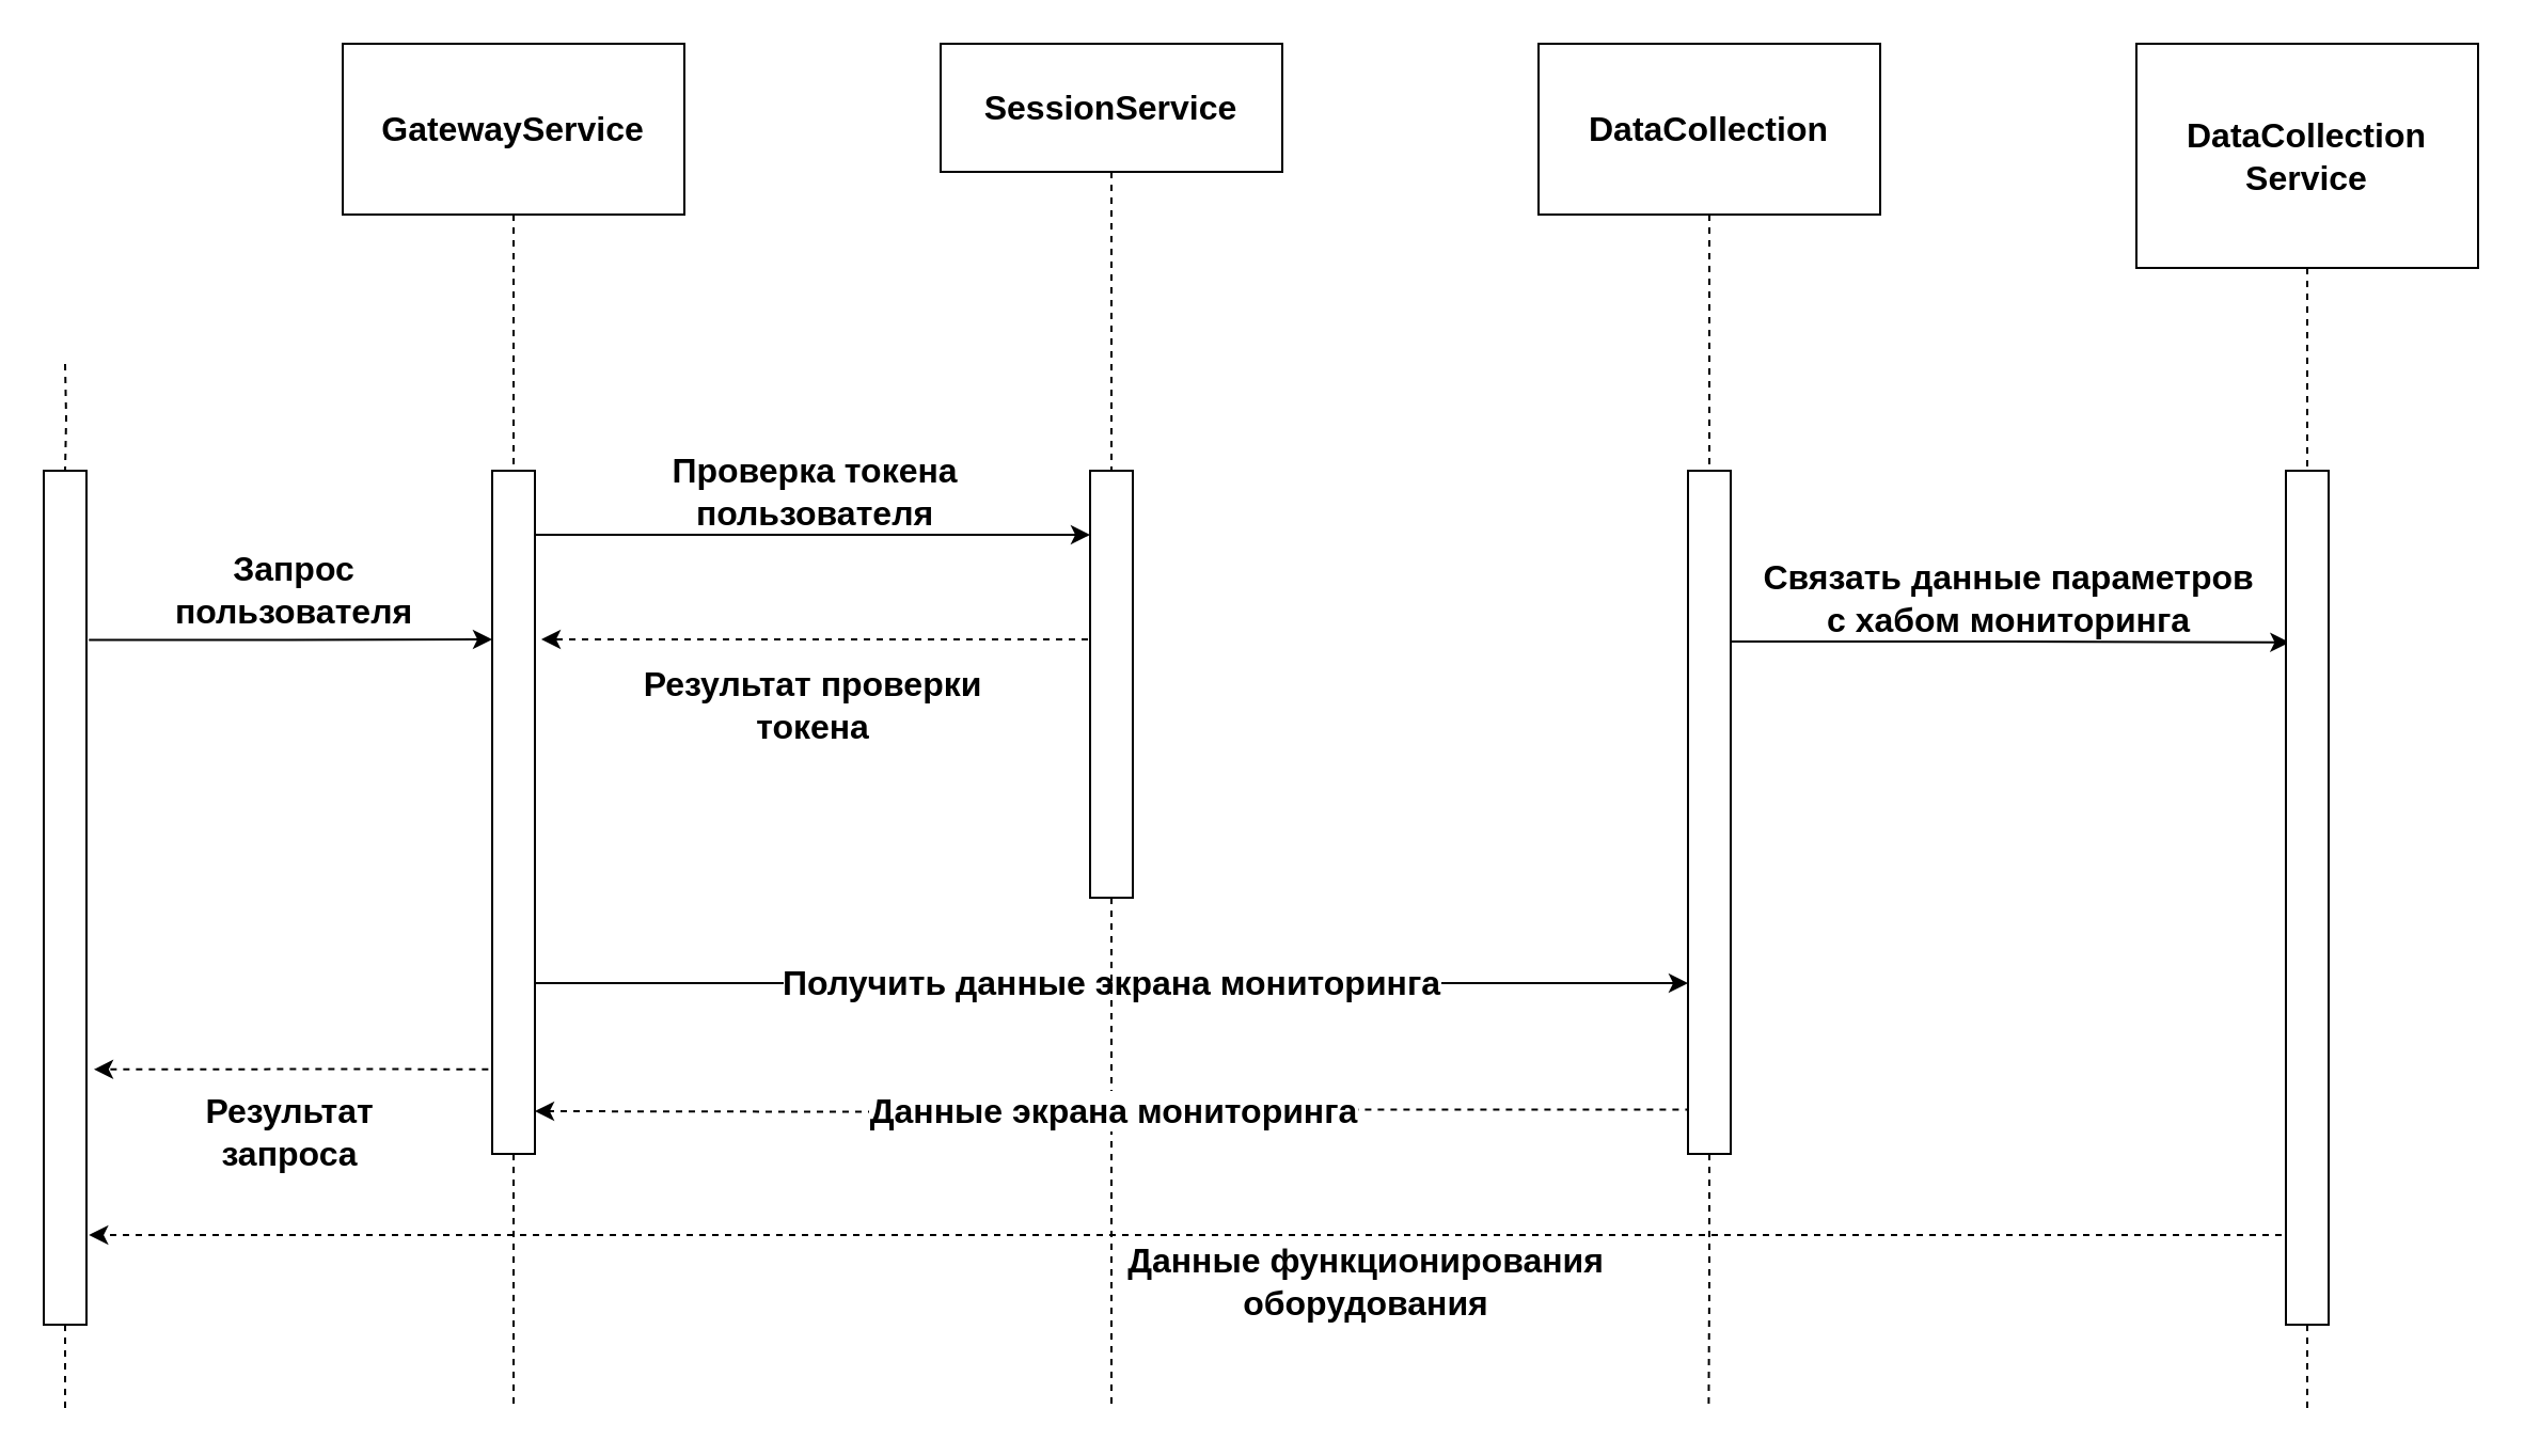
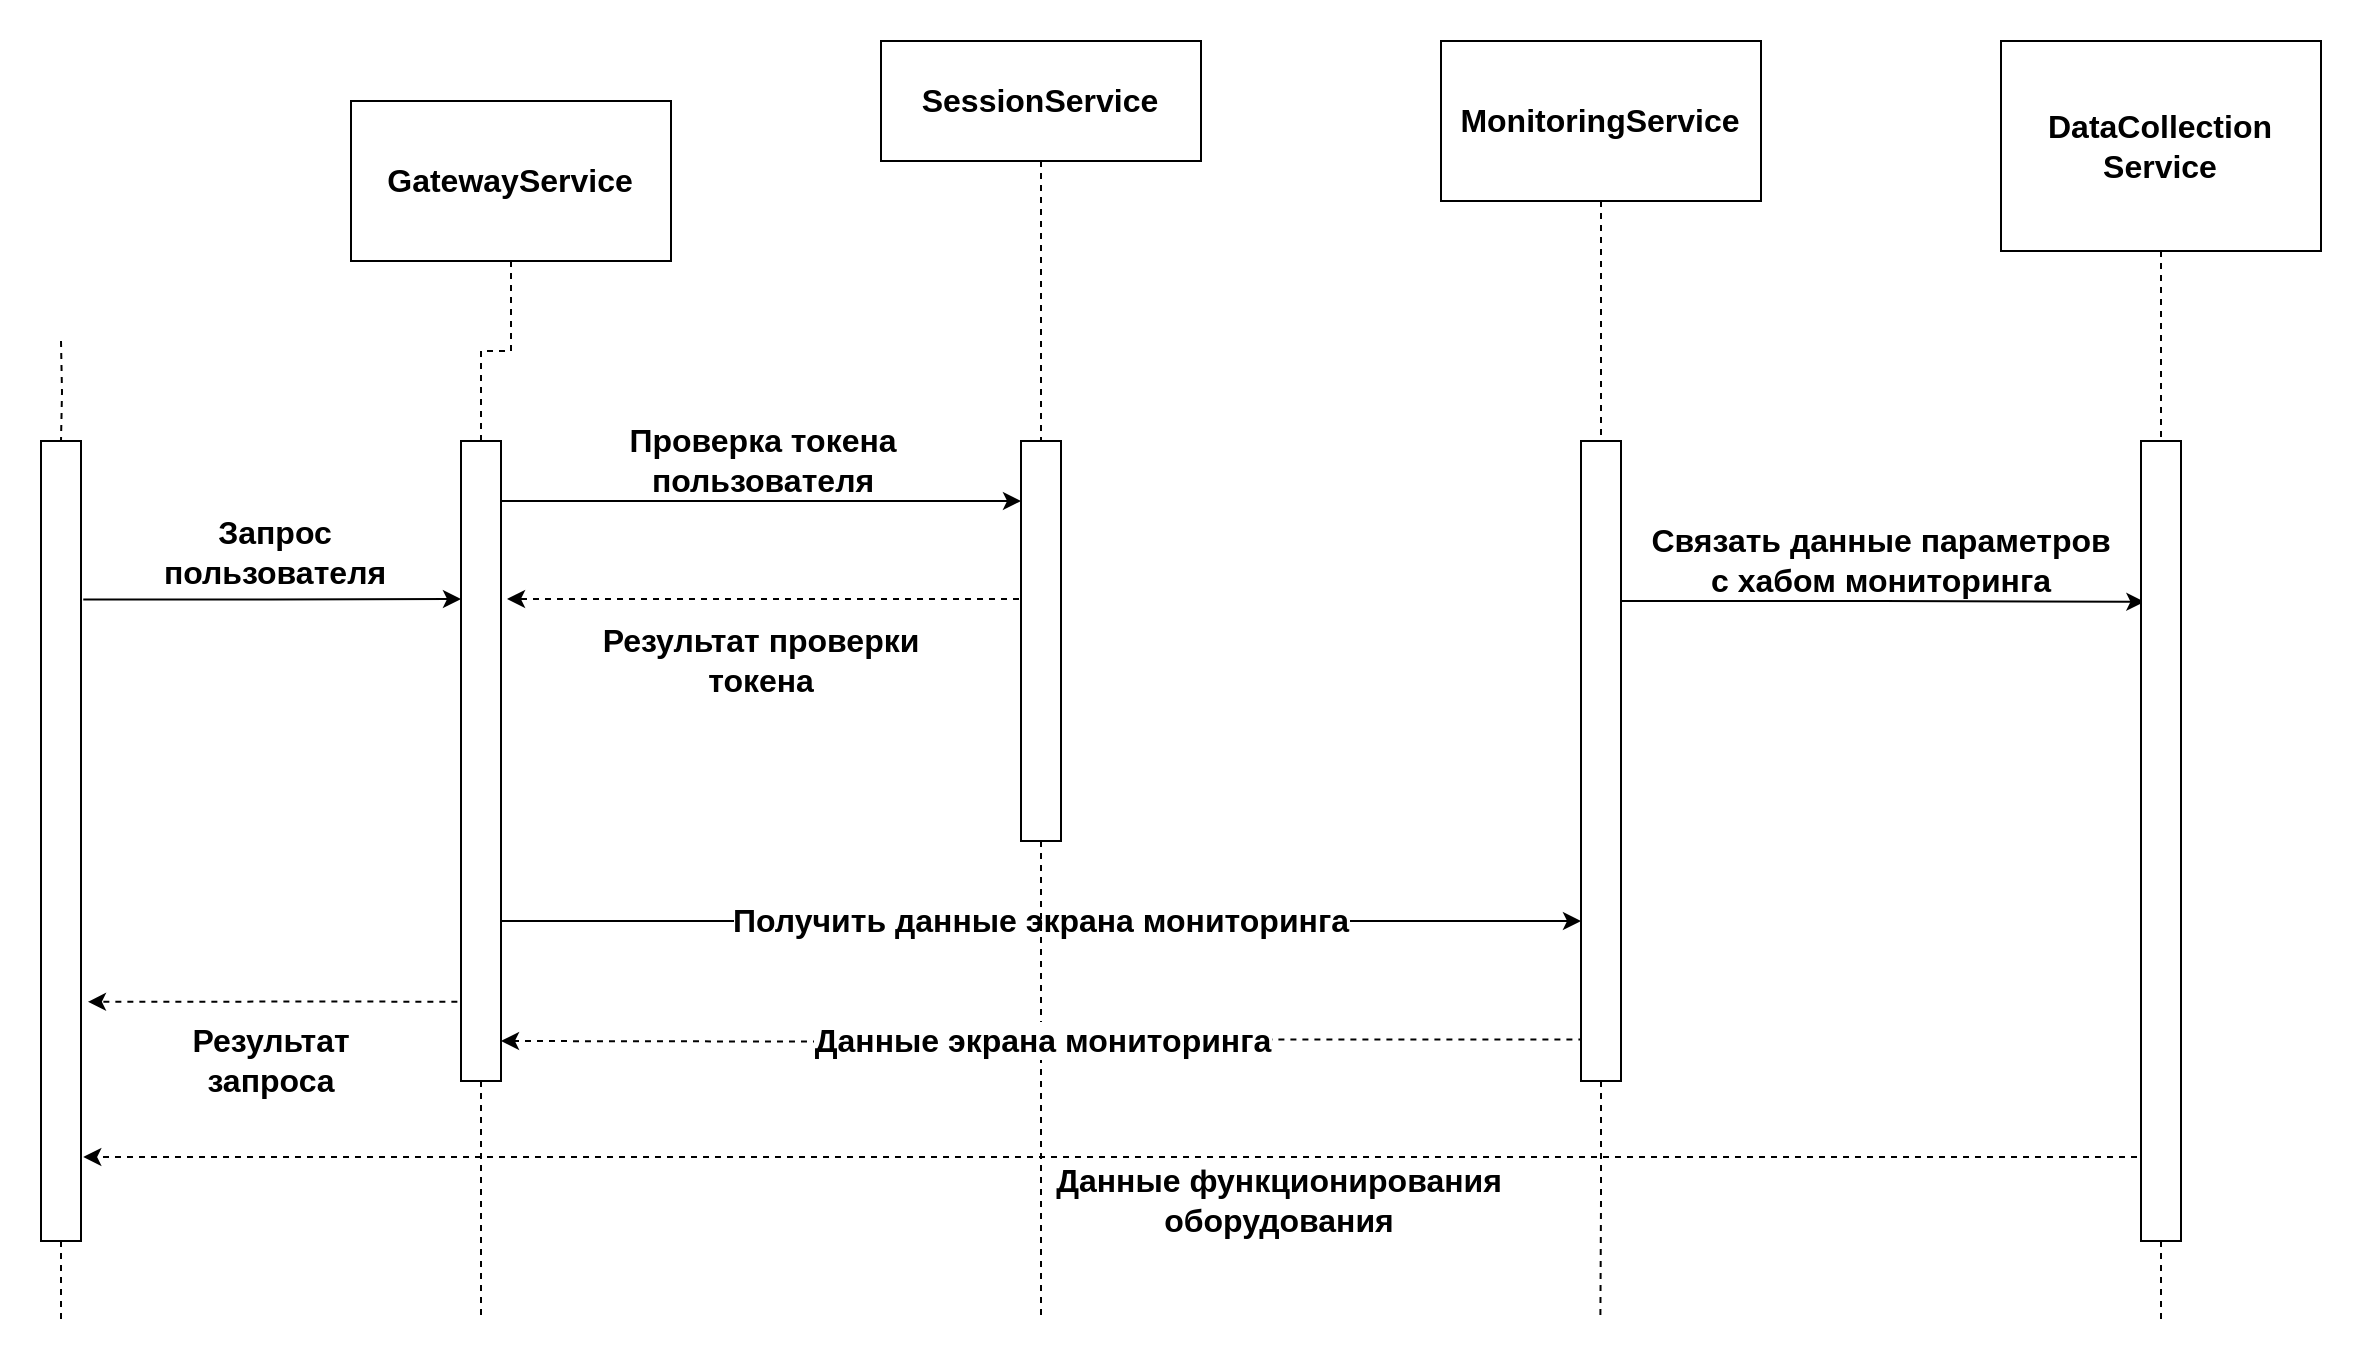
  <mxCell id="0" />
  <mxCell id="1" parent="0" />
  <mxCell id="2" style="edgeStyle=orthogonalEdgeStyle;rounded=0;orthogonalLoop=1;jettySize=auto;html=1;endArrow=none;endFill=0;dashed=1;fontSize=16;fontStyle=1" parent="1" target="5" edge="1"><mxGeometry relative="1" as="geometry"><mxPoint x="30" y="170" as="sourcePoint" /></mxGeometry></mxCell>
  <mxCell id="3" style="edgeStyle=orthogonalEdgeStyle;rounded=0;orthogonalLoop=1;jettySize=auto;html=1;exitX=0.5;exitY=1;exitDx=0;exitDy=0;dashed=1;endArrow=none;endFill=0;fontSize=16;fontStyle=1" parent="1" source="5" edge="1"><mxGeometry relative="1" as="geometry"><mxPoint x="30" y="660" as="targetPoint" /></mxGeometry></mxCell>
  <mxCell id="4" value="Запрос&lt;br&gt;пользователя" style="edgeStyle=orthogonalEdgeStyle;rounded=0;orthogonalLoop=1;jettySize=auto;html=1;exitX=1.056;exitY=0.198;exitDx=0;exitDy=0;endArrow=classic;endFill=1;fontSize=16;fontStyle=1;exitPerimeter=0;" parent="1" source="5" edge="1"><mxGeometry x="0.019" y="-22" relative="1" as="geometry"><mxPoint x="230" y="299" as="targetPoint" /><mxPoint y="-45" as="offset" /></mxGeometry></mxCell>
  <mxCell id="5" value="" style="rounded=0;whiteSpace=wrap;html=1;fontSize=16;fontStyle=1" parent="1" vertex="1"><mxGeometry x="20" y="220" width="20" height="400" as="geometry" /></mxCell>
  <mxCell id="6" style="edgeStyle=orthogonalEdgeStyle;rounded=0;orthogonalLoop=1;jettySize=auto;html=1;exitX=0.5;exitY=1;exitDx=0;exitDy=0;dashed=1;endArrow=none;endFill=0;fontSize=16;fontStyle=1" parent="1" source="7" target="18" edge="1"><mxGeometry relative="1" as="geometry" /></mxCell>
- <mxCell id="7" value="GatewayService" style="rounded=0;whiteSpace=wrap;html=1;fontSize=16;fontStyle=1" parent="1" vertex="1"><mxGeometry x="160" y="20" width="160" height="80" as="geometry" /></mxCell>
+ <mxCell id="7" value="GatewayService" style="rounded=0;whiteSpace=wrap;html=1;fontSize=16;fontStyle=1" parent="1" vertex="1"><mxGeometry x="175" y="50" width="160" height="80" as="geometry" /></mxCell>
  <mxCell id="8" style="edgeStyle=orthogonalEdgeStyle;rounded=0;orthogonalLoop=1;jettySize=auto;html=1;exitX=0.5;exitY=1;exitDx=0;exitDy=0;dashed=1;endArrow=none;endFill=0;fontSize=16;fontStyle=1" parent="1" source="9" target="21" edge="1"><mxGeometry relative="1" as="geometry" /></mxCell>
  <mxCell id="9" value="SessionService" style="rounded=0;whiteSpace=wrap;html=1;fontSize=16;fontStyle=1" parent="1" vertex="1"><mxGeometry x="440" y="20" width="160" height="60" as="geometry" /></mxCell>
  <mxCell id="10" style="edgeStyle=orthogonalEdgeStyle;rounded=0;orthogonalLoop=1;jettySize=auto;html=1;exitX=0.5;exitY=1;exitDx=0;exitDy=0;dashed=1;endArrow=none;endFill=0;fontSize=16;fontStyle=1" parent="1" source="11" target="25" edge="1"><mxGeometry relative="1" as="geometry" /></mxCell>
- <mxCell id="11" value="DataCollection" style="rounded=0;whiteSpace=wrap;html=1;fontSize=16;fontStyle=1" parent="1" vertex="1"><mxGeometry x="720" y="20" width="160" height="80" as="geometry" /></mxCell>
+ <mxCell id="11" value="MonitoringService" style="rounded=0;whiteSpace=wrap;html=1;fontSize=16;fontStyle=1" parent="1" vertex="1"><mxGeometry x="720" y="20" width="160" height="80" as="geometry" /></mxCell>
  <mxCell id="12" style="edgeStyle=orthogonalEdgeStyle;rounded=0;orthogonalLoop=1;jettySize=auto;html=1;exitX=0.5;exitY=1;exitDx=0;exitDy=0;dashed=1;endArrow=none;endFill=0;fontSize=16;fontStyle=1" parent="1" source="13" target="28" edge="1"><mxGeometry relative="1" as="geometry" /></mxCell>
  <mxCell id="13" value="DataCollection&lt;br&gt;Service" style="rounded=0;whiteSpace=wrap;html=1;fontSize=16;fontStyle=1" parent="1" vertex="1"><mxGeometry x="1000" y="20" width="160" height="105" as="geometry" /></mxCell>
  <mxCell id="14" value="Проверка токена&lt;br&gt;пользователя" style="edgeStyle=orthogonalEdgeStyle;rounded=0;orthogonalLoop=1;jettySize=auto;html=1;endArrow=classic;endFill=1;fontSize=16;fontStyle=1;" parent="1" edge="1"><mxGeometry y="20" relative="1" as="geometry"><mxPoint x="250" y="250" as="sourcePoint" /><mxPoint x="510" y="250" as="targetPoint" /><mxPoint x="1" as="offset" /></mxGeometry></mxCell>
  <mxCell id="15" value="Получить данные экрана мониторинга" style="edgeStyle=orthogonalEdgeStyle;rounded=0;orthogonalLoop=1;jettySize=auto;html=1;entryX=0;entryY=0.75;entryDx=0;entryDy=0;endArrow=classic;endFill=1;fontSize=16;fontStyle=1;exitX=1;exitY=0.75;exitDx=0;exitDy=0;" parent="1" source="18" target="25" edge="1"><mxGeometry relative="1" as="geometry" /></mxCell>
  <mxCell id="16" style="edgeStyle=orthogonalEdgeStyle;rounded=0;orthogonalLoop=1;jettySize=auto;html=1;exitX=0.5;exitY=1;exitDx=0;exitDy=0;dashed=1;fontSize=16;endArrow=none;endFill=0;" parent="1" source="18" edge="1"><mxGeometry relative="1" as="geometry"><mxPoint x="240" y="660" as="targetPoint" /></mxGeometry></mxCell>
  <mxCell id="17" value="&lt;b&gt;Результат &lt;br&gt;запроса&lt;/b&gt;" style="edgeStyle=orthogonalEdgeStyle;rounded=0;orthogonalLoop=1;jettySize=auto;html=1;exitX=-0.091;exitY=0.876;exitDx=0;exitDy=0;entryX=1.174;entryY=0.701;entryDx=0;entryDy=0;dashed=1;fontSize=16;endArrow=classic;endFill=1;exitPerimeter=0;entryPerimeter=0;" parent="1" source="18" target="5" edge="1"><mxGeometry x="0.009" y="30" relative="1" as="geometry"><mxPoint as="offset" /></mxGeometry></mxCell>
  <mxCell id="18" value="" style="rounded=0;whiteSpace=wrap;html=1;fontSize=16;fontStyle=1" parent="1" vertex="1"><mxGeometry x="230" y="220" width="20" height="320" as="geometry" /></mxCell>
  <mxCell id="19" value="Результат проверки&lt;br&gt;токена" style="edgeStyle=orthogonalEdgeStyle;rounded=0;orthogonalLoop=1;jettySize=auto;html=1;endArrow=classic;endFill=1;dashed=1;fontSize=16;fontStyle=1" parent="1" edge="1"><mxGeometry x="0.008" y="31" relative="1" as="geometry"><mxPoint x="509" y="299" as="sourcePoint" /><mxPoint x="253" y="299" as="targetPoint" /><mxPoint as="offset" /></mxGeometry></mxCell>
  <mxCell id="20" style="edgeStyle=orthogonalEdgeStyle;rounded=0;orthogonalLoop=1;jettySize=auto;html=1;exitX=0.5;exitY=1;exitDx=0;exitDy=0;dashed=1;fontSize=16;endArrow=none;endFill=0;" parent="1" source="21" edge="1"><mxGeometry relative="1" as="geometry"><mxPoint x="520" y="660" as="targetPoint" /></mxGeometry></mxCell>
  <mxCell id="21" value="" style="rounded=0;whiteSpace=wrap;html=1;fontSize=16;fontStyle=1" parent="1" vertex="1"><mxGeometry x="510" y="220" width="20" height="200" as="geometry" /></mxCell>
  <mxCell id="22" value="Связать данные параметров&lt;br&gt;с хабом мониторинга" style="edgeStyle=orthogonalEdgeStyle;rounded=0;orthogonalLoop=1;jettySize=auto;html=1;exitX=1;exitY=0.25;exitDx=0;exitDy=0;entryX=0.085;entryY=0.201;entryDx=0;entryDy=0;endArrow=classic;endFill=1;fontSize=16;fontStyle=1;entryPerimeter=0;" parent="1" source="25" target="28" edge="1"><mxGeometry x="-0.008" y="-20" relative="1" as="geometry"><mxPoint y="-40" as="offset" /></mxGeometry></mxCell>
  <mxCell id="23" value="Данные экрана мониторинга" style="edgeStyle=orthogonalEdgeStyle;rounded=0;orthogonalLoop=1;jettySize=auto;html=1;endArrow=classic;endFill=1;dashed=1;fontSize=16;fontStyle=1;exitX=0.085;exitY=0.935;exitDx=0;exitDy=0;exitPerimeter=0;" parent="1" source="25" edge="1"><mxGeometry relative="1" as="geometry"><mxPoint x="788" y="489" as="sourcePoint" /><mxPoint x="250" y="520" as="targetPoint" /></mxGeometry></mxCell>
  <mxCell id="24" style="edgeStyle=orthogonalEdgeStyle;rounded=0;orthogonalLoop=1;jettySize=auto;html=1;exitX=0.5;exitY=1;exitDx=0;exitDy=0;dashed=1;fontSize=16;endArrow=none;endFill=0;" parent="1" source="25" edge="1"><mxGeometry relative="1" as="geometry"><mxPoint x="799.69" y="660" as="targetPoint" /></mxGeometry></mxCell>
  <mxCell id="25" value="" style="rounded=0;whiteSpace=wrap;html=1;fontSize=16;fontStyle=1" parent="1" vertex="1"><mxGeometry x="790" y="220" width="20" height="320" as="geometry" /></mxCell>
  <mxCell id="26" style="edgeStyle=orthogonalEdgeStyle;rounded=0;orthogonalLoop=1;jettySize=auto;html=1;exitX=0.5;exitY=1;exitDx=0;exitDy=0;dashed=1;fontSize=16;endArrow=none;endFill=0;" parent="1" source="28" edge="1"><mxGeometry relative="1" as="geometry"><mxPoint x="1080" y="660" as="targetPoint" /></mxGeometry></mxCell>
  <mxCell id="27" value="&lt;b&gt;Данные функционирования&lt;br&gt;оборудования&lt;/b&gt;" style="edgeStyle=orthogonalEdgeStyle;rounded=0;orthogonalLoop=1;jettySize=auto;html=1;exitX=0;exitY=0.75;exitDx=0;exitDy=0;dashed=1;fontSize=16;endArrow=classic;endFill=1;entryX=1.056;entryY=0.895;entryDx=0;entryDy=0;entryPerimeter=0;" parent="1" source="28" target="5" edge="1"><mxGeometry x="-0.101" y="22" relative="1" as="geometry"><mxPoint x="260" y="578" as="targetPoint" /><Array as="points"><mxPoint x="1070" y="578" /></Array><mxPoint as="offset" /></mxGeometry></mxCell>
  <mxCell id="28" value="" style="rounded=0;whiteSpace=wrap;html=1;fontSize=16;fontStyle=1" parent="1" vertex="1"><mxGeometry x="1070" y="220" width="20" height="400" as="geometry" /></mxCell>
